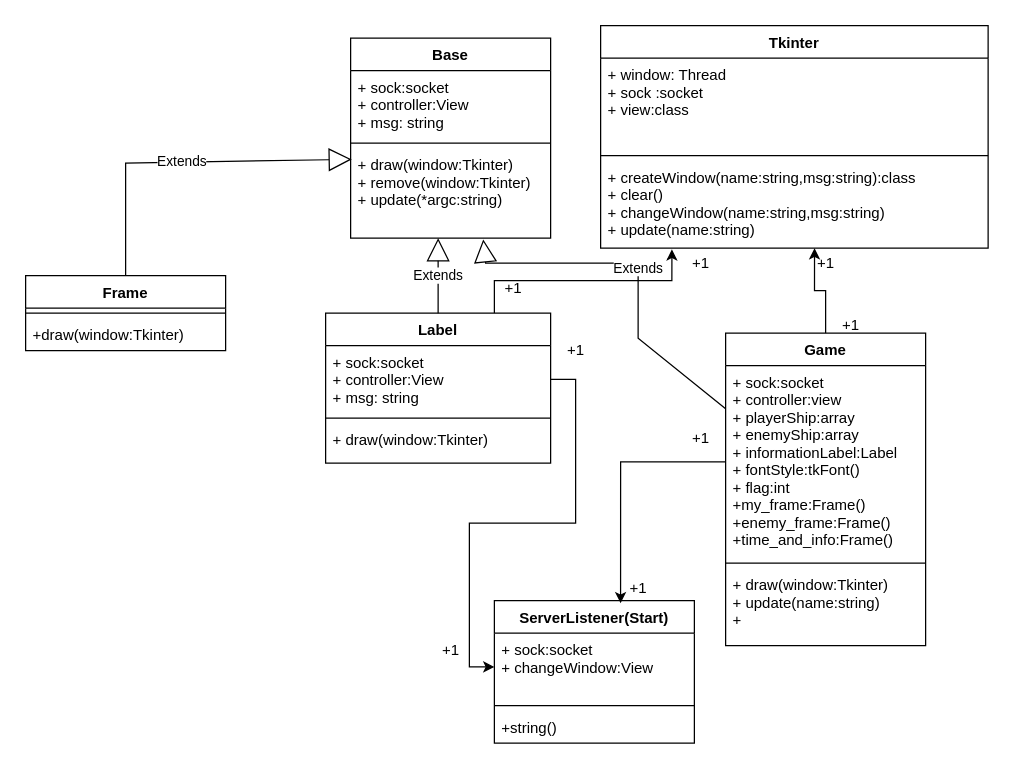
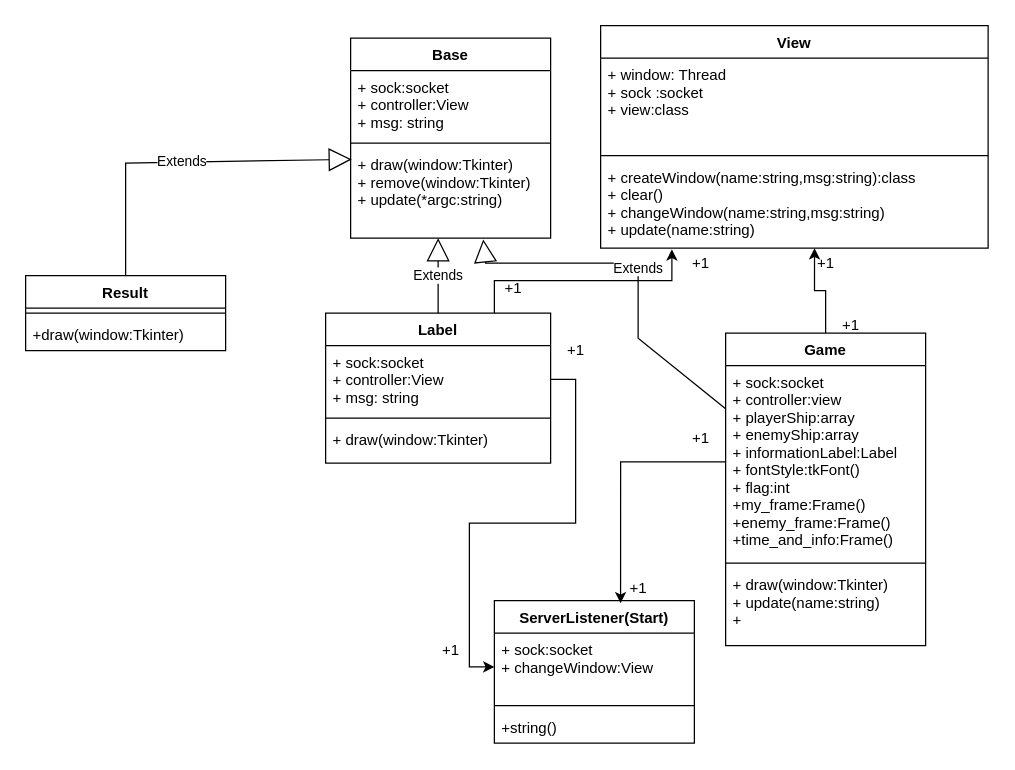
  <mxCell id="0" />
  <mxCell id="1" parent="0" />
  <mxCell id="2" value="Base" style="swimlane;fontStyle=1;align=center;verticalAlign=top;childLayout=stackLayout;horizontal=1;startSize=26;horizontalStack=0;resizeParent=1;resizeParentMax=0;resizeLast=0;collapsible=1;marginBottom=0;" vertex="1" parent="1"><mxGeometry x="280" y="30" width="160" height="160" as="geometry" /></mxCell>
  <mxCell id="3" value="+ sock:socket&#10;+ controller:View&#10;+ msg: string&#10;&#10;&#10;&#10;&#10;" style="text;strokeColor=none;fillColor=none;align=left;verticalAlign=top;spacingLeft=4;spacingRight=4;overflow=hidden;rotatable=0;points=[[0,0.5],[1,0.5]];portConstraint=eastwest;" vertex="1" parent="2"><mxGeometry y="26" width="160" height="54" as="geometry" /></mxCell>
  <mxCell id="4" value="" style="line;strokeWidth=1;fillColor=none;align=left;verticalAlign=middle;spacingTop=-1;spacingLeft=3;spacingRight=3;rotatable=0;labelPosition=right;points=[];portConstraint=eastwest;" vertex="1" parent="2"><mxGeometry y="80" width="160" height="8" as="geometry" /></mxCell>
  <mxCell id="5" value="+ draw(window:Tkinter)&#10;+ remove(window:Tkinter)&#10;+ update(*argc:string)&#10;" style="text;strokeColor=none;fillColor=none;align=left;verticalAlign=top;spacingLeft=4;spacingRight=4;overflow=hidden;rotatable=0;points=[[0,0.5],[1,0.5]];portConstraint=eastwest;" vertex="1" parent="2"><mxGeometry y="88" width="160" height="72" as="geometry" /></mxCell>
- <mxCell id="6" value="Tkinter" style="swimlane;fontStyle=1;align=center;verticalAlign=top;childLayout=stackLayout;horizontal=1;startSize=26;horizontalStack=0;resizeParent=1;resizeParentMax=0;resizeLast=0;collapsible=1;marginBottom=0;" vertex="1" parent="1"><mxGeometry x="480" y="20" width="310" height="178" as="geometry" /></mxCell>
+ <mxCell id="6" value="View" style="swimlane;fontStyle=1;align=center;verticalAlign=top;childLayout=stackLayout;horizontal=1;startSize=26;horizontalStack=0;resizeParent=1;resizeParentMax=0;resizeLast=0;collapsible=1;marginBottom=0;" vertex="1" parent="1"><mxGeometry x="480" y="20" width="310" height="178" as="geometry" /></mxCell>
  <mxCell id="7" value="+ window: Thread&#10;+ sock :socket&#10;+ view:class&#10;" style="text;strokeColor=none;fillColor=none;align=left;verticalAlign=top;spacingLeft=4;spacingRight=4;overflow=hidden;rotatable=0;points=[[0,0.5],[1,0.5]];portConstraint=eastwest;" vertex="1" parent="6"><mxGeometry y="26" width="310" height="74" as="geometry" /></mxCell>
  <mxCell id="8" value="" style="line;strokeWidth=1;fillColor=none;align=left;verticalAlign=middle;spacingTop=-1;spacingLeft=3;spacingRight=3;rotatable=0;labelPosition=right;points=[];portConstraint=eastwest;" vertex="1" parent="6"><mxGeometry y="100" width="310" height="8" as="geometry" /></mxCell>
  <mxCell id="9" value="+ createWindow(name:string,msg:string):class&#10;+ clear()&#10;+ changeWindow(name:string,msg:string)&#10;+ update(name:string)&#10;" style="text;strokeColor=none;fillColor=none;align=left;verticalAlign=top;spacingLeft=4;spacingRight=4;overflow=hidden;rotatable=0;points=[[0,0.5],[1,0.5]];portConstraint=eastwest;" vertex="1" parent="6"><mxGeometry y="108" width="310" height="70" as="geometry" /></mxCell>
  <mxCell id="10" style="edgeStyle=orthogonalEdgeStyle;rounded=0;orthogonalLoop=1;jettySize=auto;html=1;exitX=0.75;exitY=0;exitDx=0;exitDy=0;entryX=0.184;entryY=1.014;entryDx=0;entryDy=0;entryPerimeter=0;" edge="1" parent="1" source="11" target="9"><mxGeometry relative="1" as="geometry" /></mxCell>
  <mxCell id="11" value="Label" style="swimlane;fontStyle=1;align=center;verticalAlign=top;childLayout=stackLayout;horizontal=1;startSize=26;horizontalStack=0;resizeParent=1;resizeParentMax=0;resizeLast=0;collapsible=1;marginBottom=0;" vertex="1" parent="1"><mxGeometry x="260" y="250" width="180" height="120" as="geometry" /></mxCell>
  <mxCell id="12" value="+ sock:socket&#10;+ controller:View&#10;+ msg: string" style="text;strokeColor=none;fillColor=none;align=left;verticalAlign=top;spacingLeft=4;spacingRight=4;overflow=hidden;rotatable=0;points=[[0,0.5],[1,0.5]];portConstraint=eastwest;" vertex="1" parent="11"><mxGeometry y="26" width="180" height="54" as="geometry" /></mxCell>
  <mxCell id="13" value="" style="line;strokeWidth=1;fillColor=none;align=left;verticalAlign=middle;spacingTop=-1;spacingLeft=3;spacingRight=3;rotatable=0;labelPosition=right;points=[];portConstraint=eastwest;" vertex="1" parent="11"><mxGeometry y="80" width="180" height="8" as="geometry" /></mxCell>
  <mxCell id="14" value="+ draw(window:Tkinter)" style="text;strokeColor=none;fillColor=none;align=left;verticalAlign=top;spacingLeft=4;spacingRight=4;overflow=hidden;rotatable=0;points=[[0,0.5],[1,0.5]];portConstraint=eastwest;" vertex="1" parent="11"><mxGeometry y="88" width="180" height="32" as="geometry" /></mxCell>
  <mxCell id="15" value="+1" style="text;html=1;align=center;verticalAlign=middle;resizable=0;points=[];autosize=1;strokeColor=none;fillColor=none;" vertex="1" parent="1"><mxGeometry x="395" y="220" width="30" height="20" as="geometry" /></mxCell>
  <mxCell id="16" value="+1" style="text;html=1;align=center;verticalAlign=middle;resizable=0;points=[];autosize=1;strokeColor=none;fillColor=none;" vertex="1" parent="1"><mxGeometry x="545" y="200" width="30" height="20" as="geometry" /></mxCell>
  <mxCell id="17" value="Extends" style="endArrow=block;endSize=16;endFill=0;html=1;rounded=0;exitX=0.5;exitY=0;exitDx=0;exitDy=0;" edge="1" parent="1" source="11"><mxGeometry width="160" relative="1" as="geometry"><mxPoint x="410" y="250" as="sourcePoint" /><mxPoint x="350" y="190" as="targetPoint" /></mxGeometry></mxCell>
  <mxCell id="18" value="ServerListener(Start)" style="swimlane;fontStyle=1;align=center;verticalAlign=top;childLayout=stackLayout;horizontal=1;startSize=26;horizontalStack=0;resizeParent=1;resizeParentMax=0;resizeLast=0;collapsible=1;marginBottom=0;" vertex="1" parent="1"><mxGeometry x="395" y="480" width="160" height="114" as="geometry" /></mxCell>
  <mxCell id="19" value="+ sock:socket&#10;+ changeWindow:View" style="text;strokeColor=none;fillColor=none;align=left;verticalAlign=top;spacingLeft=4;spacingRight=4;overflow=hidden;rotatable=0;points=[[0,0.5],[1,0.5]];portConstraint=eastwest;" vertex="1" parent="18"><mxGeometry y="26" width="160" height="54" as="geometry" /></mxCell>
  <mxCell id="20" value="" style="line;strokeWidth=1;fillColor=none;align=left;verticalAlign=middle;spacingTop=-1;spacingLeft=3;spacingRight=3;rotatable=0;labelPosition=right;points=[];portConstraint=eastwest;" vertex="1" parent="18"><mxGeometry y="80" width="160" height="8" as="geometry" /></mxCell>
  <mxCell id="21" value="+string()" style="text;strokeColor=none;fillColor=none;align=left;verticalAlign=top;spacingLeft=4;spacingRight=4;overflow=hidden;rotatable=0;points=[[0,0.5],[1,0.5]];portConstraint=eastwest;" vertex="1" parent="18"><mxGeometry y="88" width="160" height="26" as="geometry" /></mxCell>
  <mxCell id="22" style="edgeStyle=orthogonalEdgeStyle;rounded=0;orthogonalLoop=1;jettySize=auto;html=1;exitX=1;exitY=0.5;exitDx=0;exitDy=0;" edge="1" parent="1" source="12" target="19"><mxGeometry relative="1" as="geometry" /></mxCell>
  <mxCell id="23" value="+1" style="text;html=1;align=center;verticalAlign=middle;resizable=0;points=[];autosize=1;strokeColor=none;fillColor=none;" vertex="1" parent="1"><mxGeometry x="445" y="270" width="30" height="20" as="geometry" /></mxCell>
  <mxCell id="24" value="+1" style="text;html=1;align=center;verticalAlign=middle;resizable=0;points=[];autosize=1;strokeColor=none;fillColor=none;" vertex="1" parent="1"><mxGeometry x="345" y="510" width="30" height="20" as="geometry" /></mxCell>
  <mxCell id="25" style="edgeStyle=orthogonalEdgeStyle;rounded=0;orthogonalLoop=1;jettySize=auto;html=1;exitX=0.5;exitY=0;exitDx=0;exitDy=0;entryX=0.552;entryY=1;entryDx=0;entryDy=0;entryPerimeter=0;" edge="1" parent="1" source="26" target="9"><mxGeometry relative="1" as="geometry" /></mxCell>
  <mxCell id="26" value="Game" style="swimlane;fontStyle=1;align=center;verticalAlign=top;childLayout=stackLayout;horizontal=1;startSize=26;horizontalStack=0;resizeParent=1;resizeParentMax=0;resizeLast=0;collapsible=1;marginBottom=0;" vertex="1" parent="1"><mxGeometry x="580" y="266" width="160" height="250" as="geometry" /></mxCell>
  <mxCell id="27" value="+ sock:socket&#10;+ controller:view&#10;+ playerShip:array&#10;+ enemyShip:array&#10;+ informationLabel:Label&#10;+ fontStyle:tkFont()&#10;+ flag:int&#10;+my_frame:Frame()&#10;+enemy_frame:Frame()&#10;+time_and_info:Frame()&#10;" style="text;strokeColor=none;fillColor=none;align=left;verticalAlign=top;spacingLeft=4;spacingRight=4;overflow=hidden;rotatable=0;points=[[0,0.5],[1,0.5]];portConstraint=eastwest;" vertex="1" parent="26"><mxGeometry y="26" width="160" height="154" as="geometry" /></mxCell>
  <mxCell id="28" value="" style="line;strokeWidth=1;fillColor=none;align=left;verticalAlign=middle;spacingTop=-1;spacingLeft=3;spacingRight=3;rotatable=0;labelPosition=right;points=[];portConstraint=eastwest;" vertex="1" parent="26"><mxGeometry y="180" width="160" height="8" as="geometry" /></mxCell>
  <mxCell id="29" value="+ draw(window:Tkinter)&#10;+ update(name:string)&#10;+ &#10;" style="text;strokeColor=none;fillColor=none;align=left;verticalAlign=top;spacingLeft=4;spacingRight=4;overflow=hidden;rotatable=0;points=[[0,0.5],[1,0.5]];portConstraint=eastwest;" vertex="1" parent="26"><mxGeometry y="188" width="160" height="62" as="geometry" /></mxCell>
  <mxCell id="30" value="Extends" style="endArrow=block;endSize=16;endFill=0;html=1;rounded=0;entryX=0.663;entryY=1.014;entryDx=0;entryDy=0;entryPerimeter=0;" edge="1" parent="1" source="26" target="5"><mxGeometry width="160" relative="1" as="geometry"><mxPoint x="410" y="280" as="sourcePoint" /><mxPoint x="570" y="280" as="targetPoint" /><Array as="points"><mxPoint x="510" y="270" /><mxPoint x="510" y="210" /><mxPoint x="388" y="210" /></Array></mxGeometry></mxCell>
  <mxCell id="31" style="edgeStyle=orthogonalEdgeStyle;rounded=0;orthogonalLoop=1;jettySize=auto;html=1;exitX=0;exitY=0.5;exitDx=0;exitDy=0;entryX=0.631;entryY=0.018;entryDx=0;entryDy=0;entryPerimeter=0;" edge="1" parent="1" source="27" target="18"><mxGeometry relative="1" as="geometry" /></mxCell>
  <mxCell id="32" value="+1" style="text;html=1;align=center;verticalAlign=middle;resizable=0;points=[];autosize=1;strokeColor=none;fillColor=none;" vertex="1" parent="1"><mxGeometry x="545" y="340" width="30" height="20" as="geometry" /></mxCell>
  <mxCell id="33" value="+1" style="text;html=1;align=center;verticalAlign=middle;resizable=0;points=[];autosize=1;strokeColor=none;fillColor=none;" vertex="1" parent="1"><mxGeometry x="495" y="460" width="30" height="20" as="geometry" /></mxCell>
  <mxCell id="34" value="+1" style="text;html=1;align=center;verticalAlign=middle;resizable=0;points=[];autosize=1;strokeColor=none;fillColor=none;" vertex="1" parent="1"><mxGeometry x="665" y="250" width="30" height="20" as="geometry" /></mxCell>
  <mxCell id="35" value="+1" style="text;html=1;align=center;verticalAlign=middle;resizable=0;points=[];autosize=1;strokeColor=none;fillColor=none;" vertex="1" parent="1"><mxGeometry x="645" y="200" width="30" height="20" as="geometry" /></mxCell>
- <mxCell id="36" value="Frame" style="swimlane;fontStyle=1;align=center;verticalAlign=top;childLayout=stackLayout;horizontal=1;startSize=26;horizontalStack=0;resizeParent=1;resizeParentMax=0;resizeLast=0;collapsible=1;marginBottom=0;" vertex="1" parent="1"><mxGeometry x="20" y="220" width="160" height="60" as="geometry" /></mxCell>
+ <mxCell id="36" value="Result" style="swimlane;fontStyle=1;align=center;verticalAlign=top;childLayout=stackLayout;horizontal=1;startSize=26;horizontalStack=0;resizeParent=1;resizeParentMax=0;resizeLast=0;collapsible=1;marginBottom=0;" vertex="1" parent="1"><mxGeometry x="20" y="220" width="160" height="60" as="geometry" /></mxCell>
  <mxCell id="37" value="" style="line;strokeWidth=1;fillColor=none;align=left;verticalAlign=middle;spacingTop=-1;spacingLeft=3;spacingRight=3;rotatable=0;labelPosition=right;points=[];portConstraint=eastwest;" vertex="1" parent="36"><mxGeometry y="26" width="160" height="8" as="geometry" /></mxCell>
  <mxCell id="38" value="+draw(window:Tkinter)" style="text;strokeColor=none;fillColor=none;align=left;verticalAlign=top;spacingLeft=4;spacingRight=4;overflow=hidden;rotatable=0;points=[[0,0.5],[1,0.5]];portConstraint=eastwest;" vertex="1" parent="36"><mxGeometry y="34" width="160" height="26" as="geometry" /></mxCell>
  <mxCell id="39" value="Extends" style="endArrow=block;endSize=16;endFill=0;html=1;rounded=0;entryX=0.006;entryY=0.125;entryDx=0;entryDy=0;entryPerimeter=0;exitX=0.5;exitY=0;exitDx=0;exitDy=0;" edge="1" parent="1" source="36" target="5"><mxGeometry width="160" relative="1" as="geometry"><mxPoint x="170" y="280" as="sourcePoint" /><mxPoint x="330" y="280" as="targetPoint" /><Array as="points"><mxPoint x="100" y="130" /></Array></mxGeometry></mxCell>
